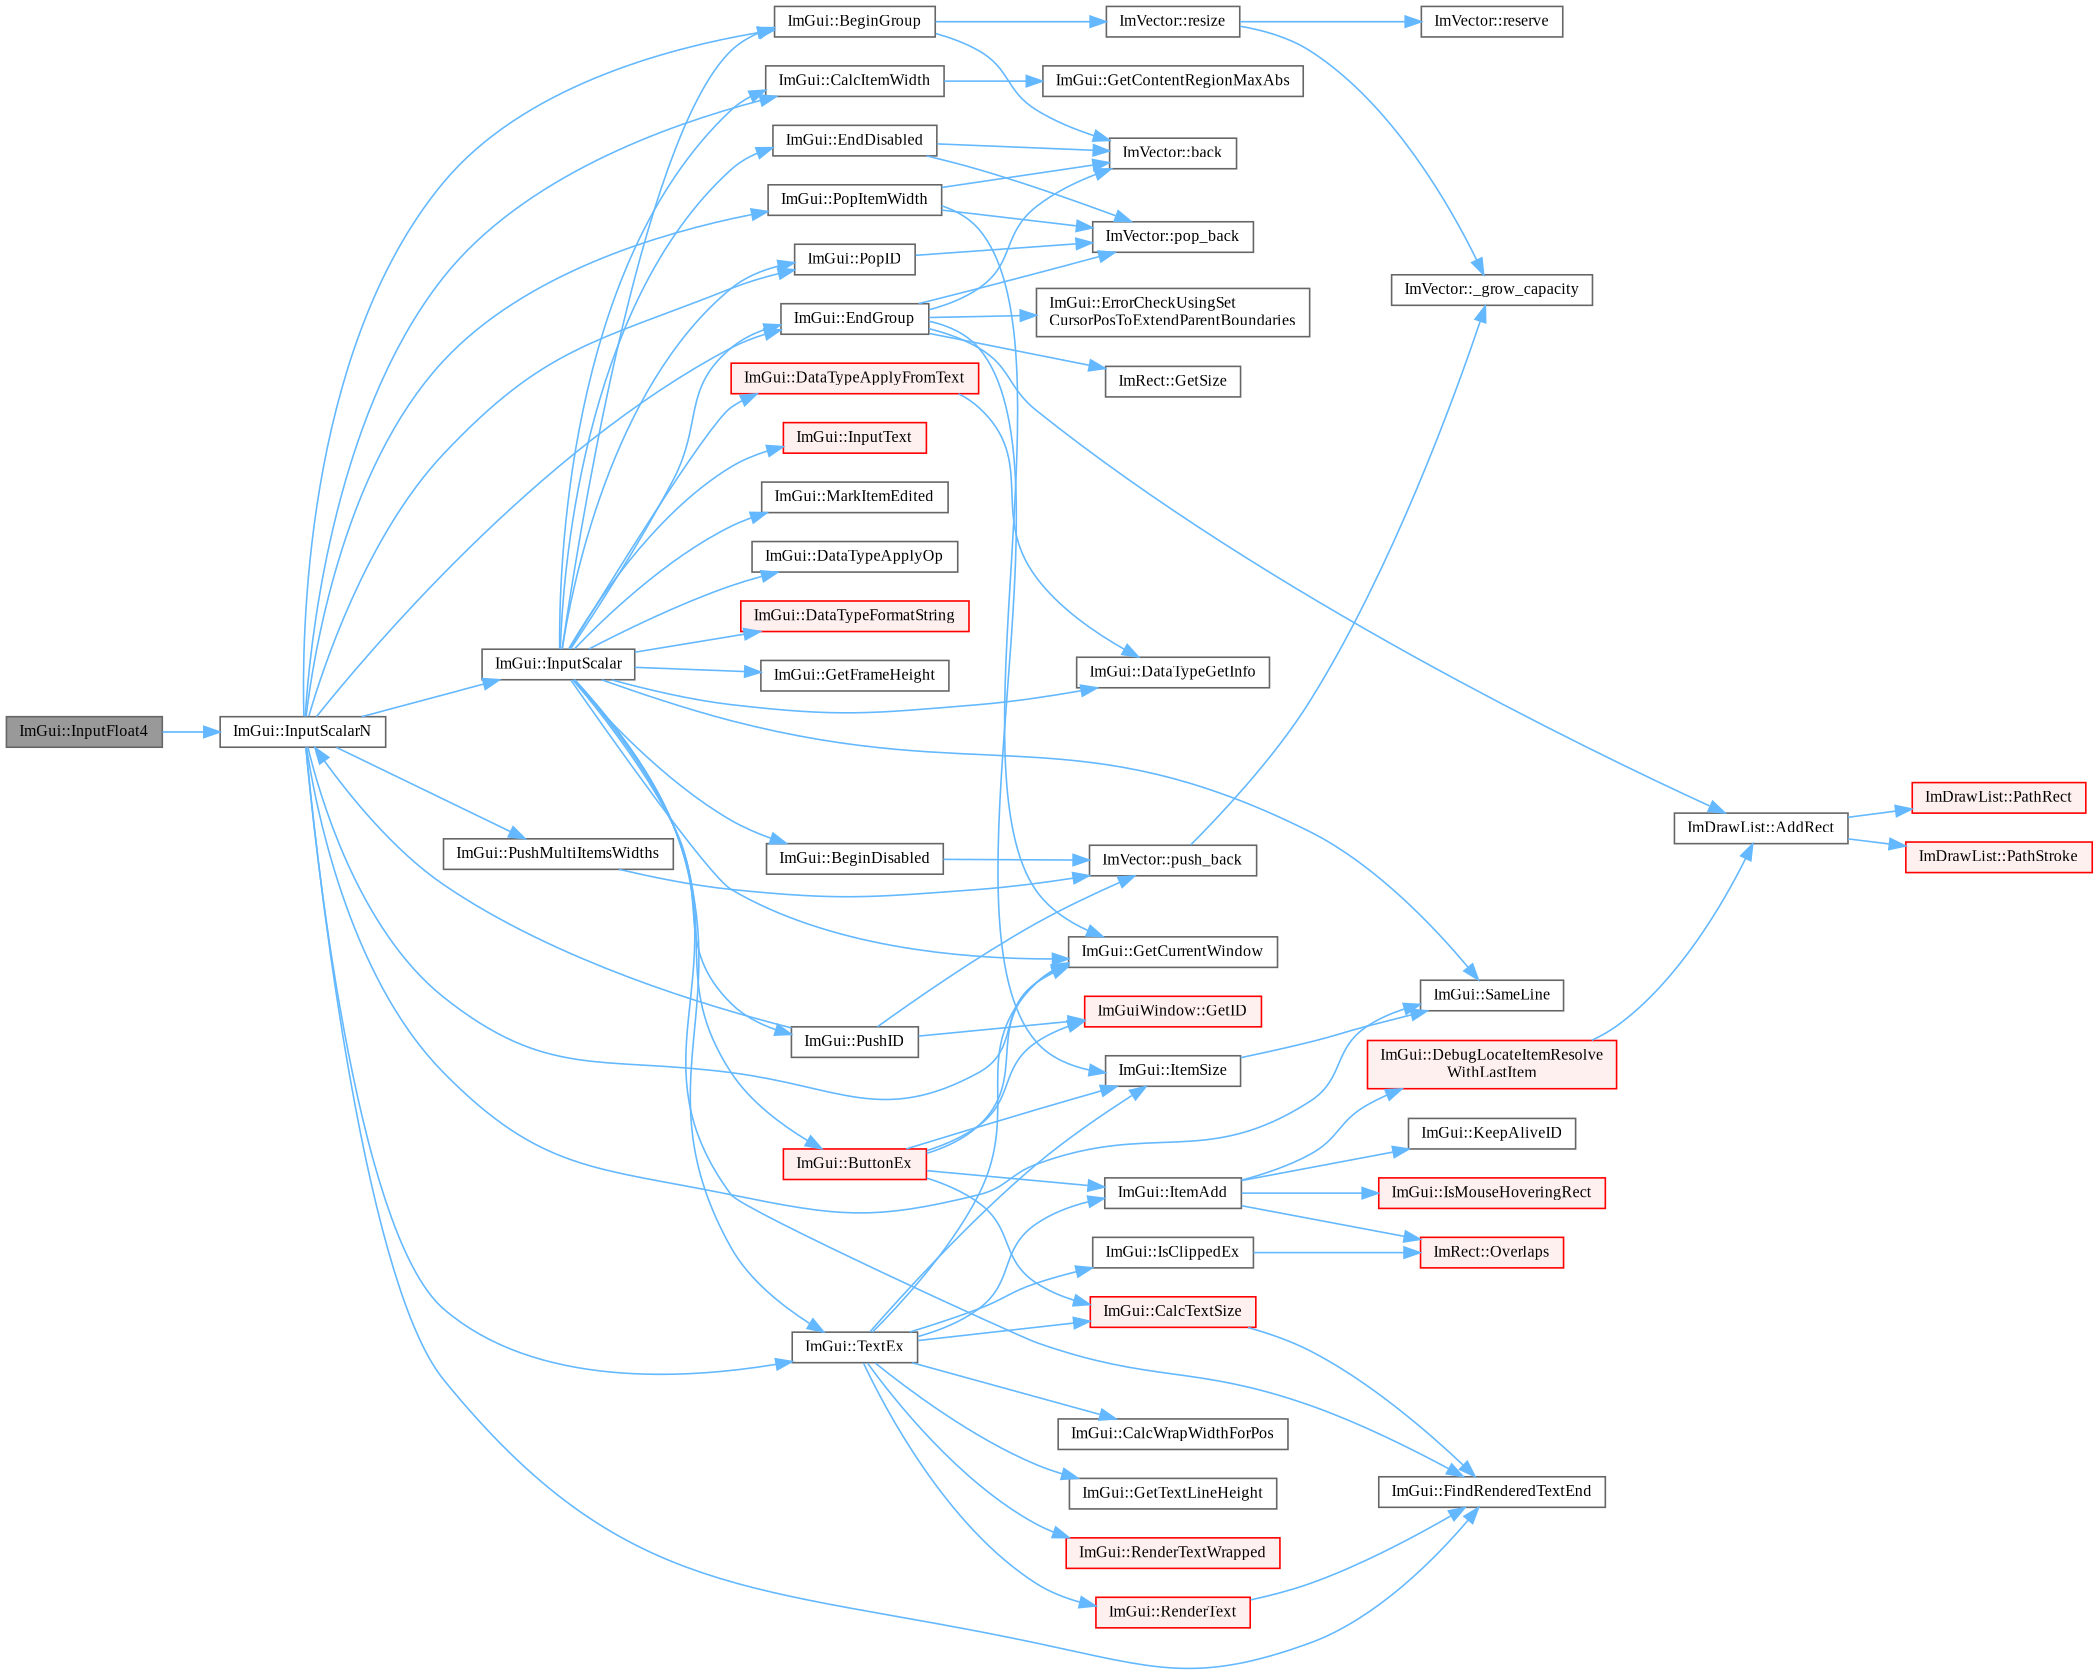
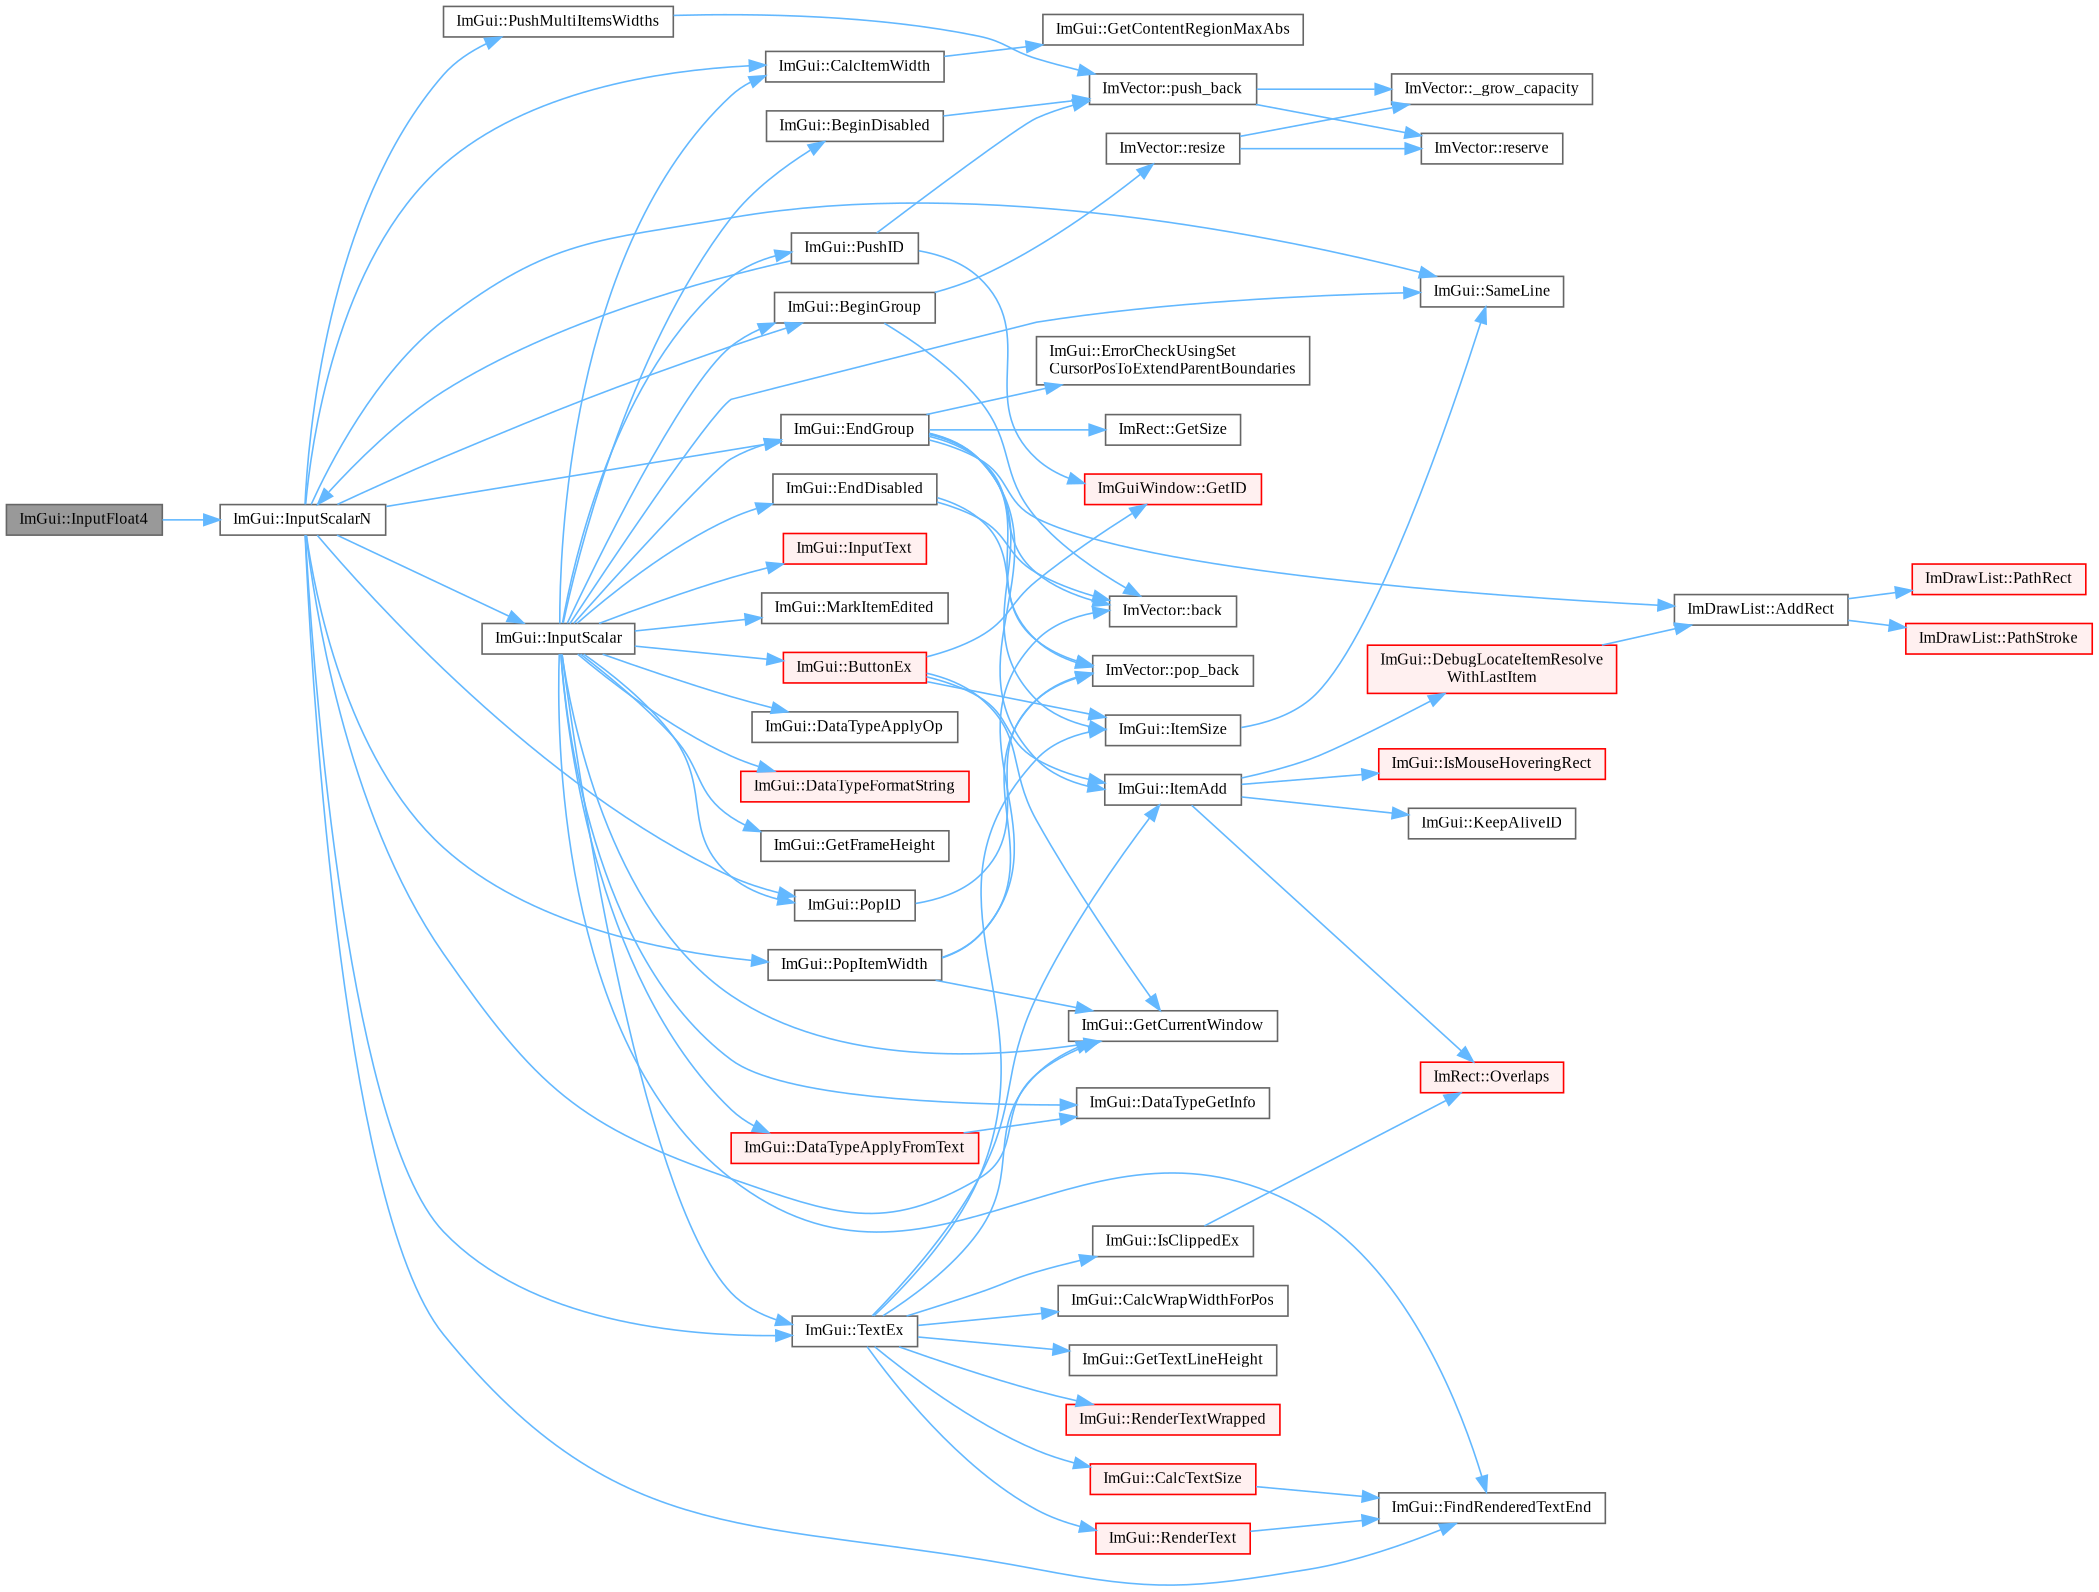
  digraph {
    fontname="Liberation Serif"
    rankdir=LR
    node [color=grey40 fillcolor=white fontname="Liberation Serif" fontsize=10 shape=box style=filled]
    edge [color=steelblue1 fontname="Liberation Serif" fontsize=10 labelfontname=Helvetica labelfontsize=10 style=solid]
    n1 [color=gray40 fillcolor=grey60 fontcolor=black height=0.2 label="ImGui::InputFloat4" width=0.4]
    n2 [height=0.2 label="ImGui::InputScalarN" width=0.4]
    n3 [height=0.2 label="ImGui::BeginGroup" width=0.4]
    n4 [height=0.2 label="ImGui::CalcItemWidth" width=0.4]
    n5 [height=0.2 label="ImGui::EndGroup" width=0.4]
    n6 [height=0.2 label="ImGui::SameLine" width=0.4]
    n7 [height=0.2 label="ImGui::FindRenderedTextEnd" width=0.4]
    n8 [height=0.2 label="ImGui::GetCurrentWindow" width=0.4]
    n9 [height=0.2 label="ImGui::InputScalar" width=0.4]
    n10 [height=0.2 label="ImGui::PopID" width=0.4]
    n11 [height=0.2 label="ImGui::TextEx" width=0.4]
    n12 [height=0.2 label="ImGui::PopItemWidth" width=0.4]
    n13 [height=0.2 label="ImGui::PushMultiItemsWidths" width=0.4]
    n14 [height=0.2 label="ImVector::back" width=0.4]
    n15 [height=0.2 label="ImVector::resize" width=0.4]
    n16 [height=0.2 label="ImGui::GetContentRegionMaxAbs" width=0.4]
    n17 [height=0.2 label="ImDrawList::AddRect" width=0.4]
    n18 [height=0.2 label="ImGui::ErrorCheckUsingSet\lCursorPosToExtendParentBoundaries" width=0.4]
    n19 [height=0.2 label="ImRect::GetSize" width=0.4]
    n20 [height=0.2 label="ImGui::ItemAdd" width=0.4]
    n21 [height=0.2 label="ImGui::ItemSize" width=0.4]
    n22 [height=0.2 label="ImVector::pop_back" width=0.4]
    n23 [height=0.2 label="ImGui::PushID" width=0.4]
    n24 [height=0.2 label="ImGui::BeginDisabled" width=0.4]
    n25 [color=red fillcolor="#FFF0F0" height=0.2 label="ImGui::ButtonEx" width=0.4]
    n26 [color=red fillcolor="#FFF0F0" height=0.2 label="ImGui::DataTypeApplyFromText" width=0.4]
    n27 [height=0.2 label="ImGui::DataTypeGetInfo" width=0.4]
    n28 [height=0.2 label="ImGui::DataTypeApplyOp" width=0.4]
    n29 [color=red fillcolor="#FFF0F0" height=0.2 label="ImGui::DataTypeFormatString" width=0.4]
    n30 [height=0.2 label="ImGui::EndDisabled" width=0.4]
    n31 [height=0.2 label="ImGui::GetFrameHeight" width=0.4]
    n32 [color=red fillcolor="#FFF0F0" height=0.2 label="ImGui::InputText" width=0.4]
    n33 [height=0.2 label="ImGui::MarkItemEdited" width=0.4]
    n34 [height=0.2 label="ImVector::push_back" width=0.4]
    n35 [color=red fillcolor="#FFF0F0" height=0.2 label="ImGuiWindow::GetID" width=0.4]
    n36 [color=red fillcolor="#FFF0F0" height=0.2 label="ImGui::CalcTextSize" width=0.4]
    n37 [height=0.2 label="ImGui::CalcWrapWidthForPos" width=0.4]
    n38 [height=0.2 label="ImGui::GetTextLineHeight" width=0.4]
    n39 [height=0.2 label="ImGui::IsClippedEx" width=0.4]
    n40 [color=red fillcolor="#FFF0F0" height=0.2 label="ImGui::RenderText" width=0.4]
    n41 [color=red fillcolor="#FFF0F0" height=0.2 label="ImGui::RenderTextWrapped" width=0.4]
    n42 [height=0.2 label="ImVector::_grow_capacity" width=0.4]
    n43 [height=0.2 label="ImVector::reserve" width=0.4]
    n44 [color=red fillcolor="#FFF0F0" height=0.2 label="ImDrawList::PathRect" width=0.4]
    n45 [color=red fillcolor="#FFF0F0" height=0.2 label="ImDrawList::PathStroke" width=0.4]
    n46 [color=red fillcolor="#FFF0F0" height=0.2 label="ImGui::DebugLocateItemResolve\lWithLastItem" width=0.4]
    n47 [color=red fillcolor="#FFF0F0" height=0.2 label="ImGui::IsMouseHoveringRect" width=0.4]
    n48 [height=0.2 label="ImGui::KeepAliveID" width=0.4]
    n49 [color=red fillcolor="#FFF0F0" height=0.2 label="ImRect::Overlaps" width=0.4]
    n1 -> n2
    n2 -> n3
    n2 -> n4
    n2 -> n5
    n2 -> n6
    n2 -> n7
    n2 -> n8
    n2 -> n9
    n2 -> n10
    n2 -> n11
    n2 -> n12
    n2 -> n13
    n3 -> n14
    n3 -> n15
    n4 -> n16
    n5 -> n14
    n5 -> n17
    n5 -> n18
    n5 -> n19
+   n5 -> n20
    n5 -> n21
    n5 -> n22
    n9 -> n3
    n9 -> n4
    n9 -> n5
    n9 -> n6
    n9 -> n7
    n9 -> n8
    n9 -> n10
    n9 -> n11
    n9 -> n23
    n9 -> n24
    n9 -> n25
    n9 -> n26
    n9 -> n27
    n9 -> n28
    n9 -> n29
    n9 -> n30
    n9 -> n31
    n9 -> n32
    n9 -> n33
    n10 -> n22
    n11 -> n8
    n11 -> n20
    n11 -> n21
    n11 -> n36
    n11 -> n37
    n11 -> n38
    n11 -> n39
    n11 -> n40
    n11 -> n41
    n12 -> n8
    n12 -> n14
    n12 -> n22
    n13 -> n34
    n15 -> n42
    n15 -> n43
    n17 -> n44
    n17 -> n45
    n20 -> n46
    n20 -> n47
    n20 -> n48
    n20 -> n49
    n21 -> n6
    n23 -> n2
    n23 -> n34
    n23 -> n35
    n24 -> n34
    n25 -> n8
    n25 -> n20
    n25 -> n21
    n25 -> n35
-   n25 -> n36
    n26 -> n27
    n30 -> n14
    n30 -> n22
    n34 -> n42
+   n34 -> n43
    n36 -> n7
    n39 -> n49
    n40 -> n7
    n46 -> n17
  }
